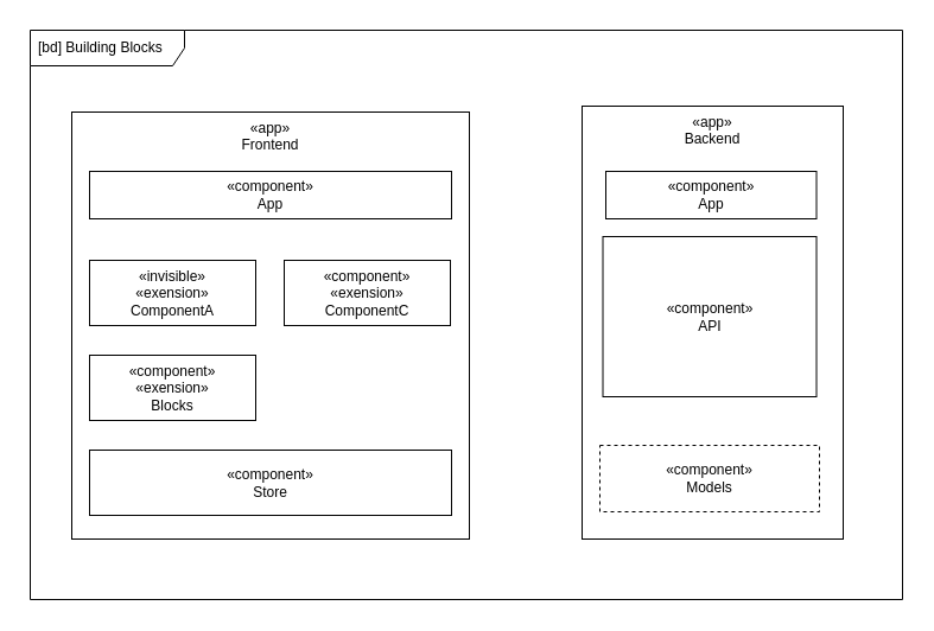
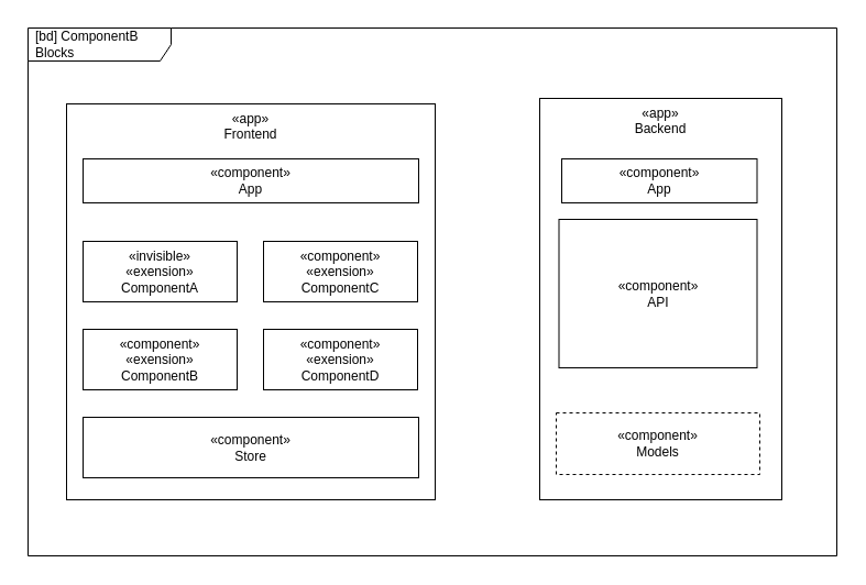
  <mxCell id="0" />
  <mxCell id="1" value="PageFrame (invisible)" style="locked=1;" parent="0" />
  <mxCell id="2" value="" style="rounded=0;whiteSpace=wrap;html=1;strokeColor=none;fillColor=none;" parent="1" vertex="1"><mxGeometry x="20" y="20" width="745" height="490" as="geometry" /></mxCell>
  <mxCell id="3" value="DiagramFrame" style="locked=1;" parent="0" />
- <mxCell id="4" value="[bd] Building Blocks" style="shape=umlFrame;whiteSpace=wrap;html=1;width=130;height=30;boundedLbl=1;verticalAlign=middle;align=left;spacingLeft=5;fillColor=none;" parent="3" vertex="1"><mxGeometry x="25" y="25" width="735" height="480" as="geometry" /></mxCell>
+ <mxCell id="4" value="[bd] ComponentB Blocks" style="shape=umlFrame;whiteSpace=wrap;html=1;width=130;height=30;boundedLbl=1;verticalAlign=middle;align=left;spacingLeft=5;fillColor=none;" parent="3" vertex="1"><mxGeometry x="25" y="25" width="735" height="480" as="geometry" /></mxCell>
  <mxCell id="5" value="Apps" style="locked=1;" parent="0" />
  <mxCell id="6" value="«app»&lt;br&gt;Frontend" style="rounded=0;whiteSpace=wrap;html=1;fillColor=none;verticalAlign=top;" parent="5" vertex="1"><mxGeometry x="60" y="94" width="335" height="360" as="geometry" /></mxCell>
  <mxCell id="7" value="«app»&lt;br&gt;Backend" style="rounded=0;whiteSpace=wrap;html=1;fillColor=none;verticalAlign=top;" parent="5" vertex="1"><mxGeometry x="490" y="89" width="220" height="365" as="geometry" /></mxCell>
  <mxCell id="8" value="Components" style="locked=1;" parent="0" />
  <mxCell id="9" value="«component»&lt;br&gt;App" style="rounded=0;whiteSpace=wrap;html=1;fillColor=none;" parent="8" vertex="1"><mxGeometry x="75" y="144" width="305" height="40" as="geometry" /></mxCell>
  <mxCell id="10" value="«component»&lt;br&gt;Store" style="rounded=0;whiteSpace=wrap;html=1;fillColor=none;" parent="8" vertex="1"><mxGeometry x="75" y="379" width="305" height="55" as="geometry" /></mxCell>
  <mxCell id="11" value="«invisible»&lt;br&gt;«exension»&lt;br&gt;ComponentA" style="rounded=0;whiteSpace=wrap;html=1;fillColor=none;" parent="8" vertex="1"><mxGeometry x="75" y="219" width="140" height="55" as="geometry" /></mxCell>
- <mxCell id="12" value="«component»&lt;br&gt;«exension»&lt;br&gt;Blocks" style="rounded=0;whiteSpace=wrap;html=1;fillColor=none;" parent="8" vertex="1"><mxGeometry x="75" y="299" width="140" height="55" as="geometry" /></mxCell>
+ <mxCell id="12" value="«component»&lt;br&gt;«exension»&lt;br&gt;ComponentB" style="rounded=0;whiteSpace=wrap;html=1;fillColor=none;" parent="8" vertex="1"><mxGeometry x="75" y="299" width="140" height="55" as="geometry" /></mxCell>
  <mxCell id="13" value="«component»&lt;br&gt;«exension»&lt;br&gt;ComponentC" style="rounded=0;whiteSpace=wrap;html=1;fillColor=none;" parent="8" vertex="1"><mxGeometry x="239" y="219" width="140" height="55" as="geometry" /></mxCell>
+ <mxCell id="14" value="«component»&lt;br&gt;«exension»&lt;br&gt;ComponentD" style="rounded=0;whiteSpace=wrap;html=1;fillColor=none;" parent="8" vertex="1"><mxGeometry x="239" y="299" width="140" height="55" as="geometry" /></mxCell>
  <mxCell id="15" value="«component»&lt;br&gt;Models" style="rounded=0;whiteSpace=wrap;html=1;fillColor=none;dashed=1;" parent="8" vertex="1"><mxGeometry x="505" y="375" width="185" height="56" as="geometry" /></mxCell>
  <mxCell id="16" value="«component»&lt;br&gt;App" style="rounded=0;whiteSpace=wrap;html=1;fillColor=none;" parent="8" vertex="1"><mxGeometry x="510" y="144" width="177.5" height="40" as="geometry" /></mxCell>
  <mxCell id="17" value="«component»&lt;br&gt;API" style="rounded=0;whiteSpace=wrap;html=1;fillColor=none;" vertex="1" parent="8"><mxGeometry x="507.5" y="199" width="180" height="135" as="geometry" /></mxCell>
  <mxCell id="18" value="SubComponents" style="locked=1;" parent="0" />
